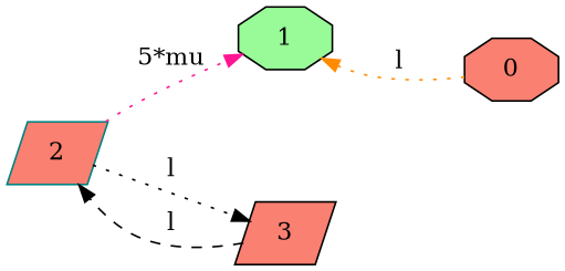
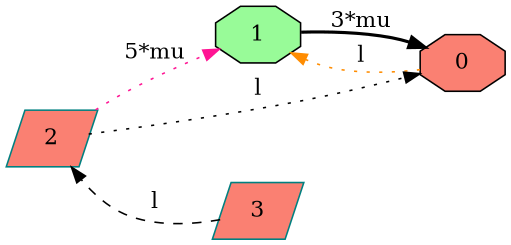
  digraph {
    rankdir=LR
    splines=true
    node [color=black fillcolor=salmon shape=octagon style=filled]
    edge [color=black style=dotted]
    1 [fillcolor=palegreen]
    0
    2 [color=teal shape=parallelogram]
-   3 [shape=parallelogram]
+   3 [color=teal shape=parallelogram]
+   1 -> 0 [label="3*mu" style=bold]
    0 -> 1 [color=darkorange label=l]
    2 -> 1 [color=deeppink label="5*mu"]
-   2 -> 3 [label=l]
+   2 -> 0 [label=l]
    3 -> 2 [label=l style=dashed]
  }
